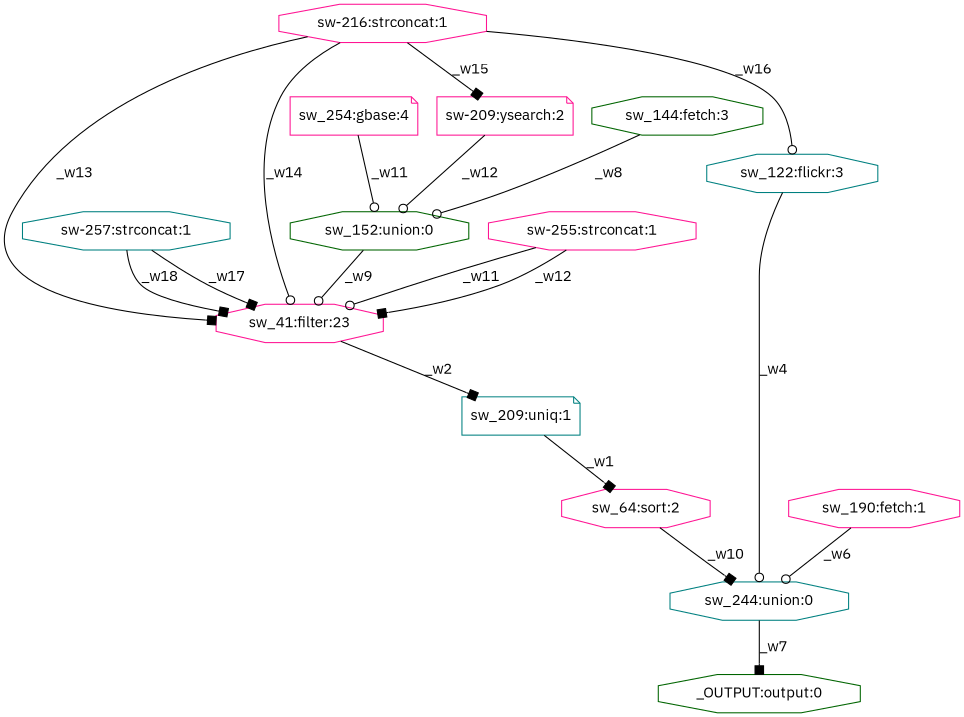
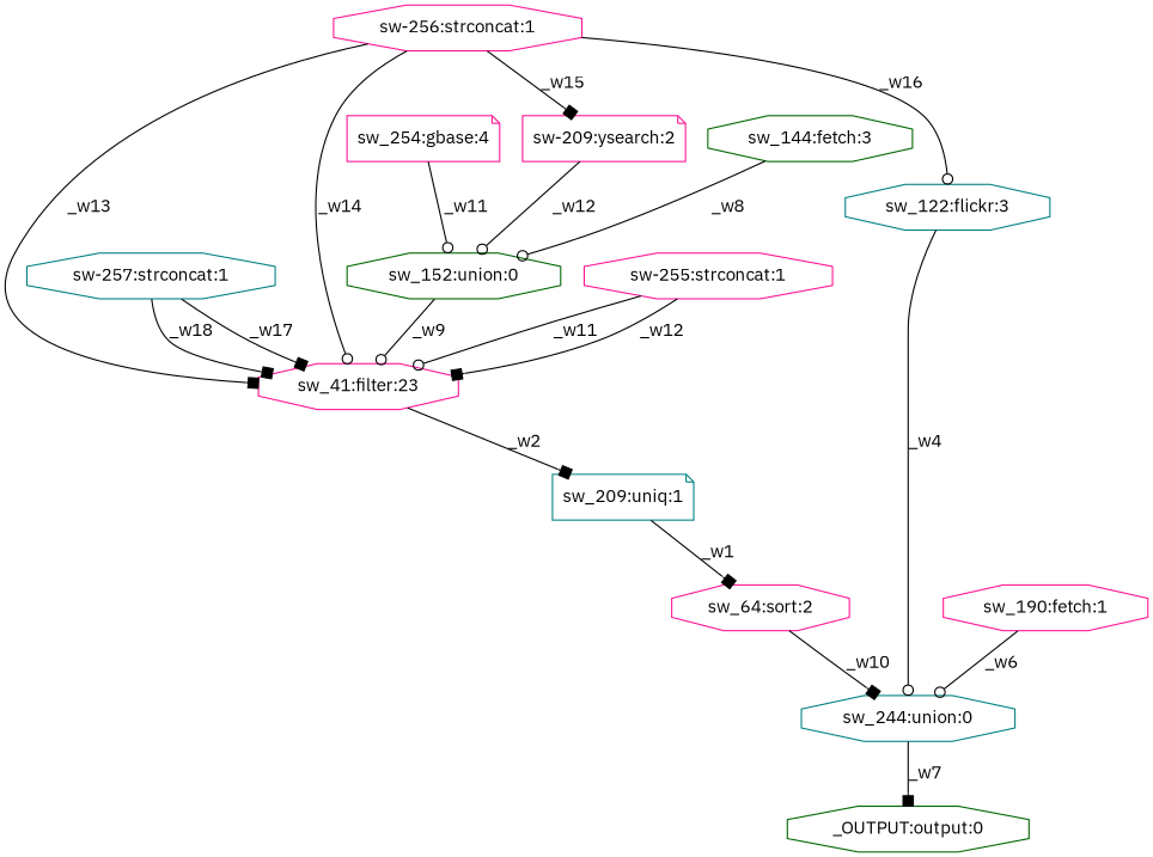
  digraph {
    fontname="IBM Plex Sans"
    node [color=deeppink fontname="IBM Plex Sans" shape=octagon]
    edge [arrowhead=box fontname="IBM Plex Sans"]
    n1 [color=teal label="sw-257:strconcat:1"]
    n2 [label="sw_41:filter:23"]
    n3 [color=teal label="sw_209:uniq:1" shape=note]
    n4 [color=darkgreen label="_OUTPUT:output:0"]
    n5 [label="sw-255:strconcat:1"]
    n6 [color=teal label="sw_244:union:0"]
-   n7 [label="sw-216:strconcat:1"]
+   n7 [label="sw-256:strconcat:1"]
    n8 [label="sw-209:ysearch:2" shape=note]
    n9 [color=teal label="sw_122:flickr:3"]
    n10 [color=darkgreen label="sw_152:union:0"]
    n11 [label="sw_64:sort:2"]
    n12 [label="sw_190:fetch:1"]
    n13 [color=darkgreen label="sw_144:fetch:3"]
    n14 [label="sw_254:gbase:4" shape=note]
    n1 -> n2 [label=_w17]
    n1 -> n2 [label=_w18]
    n2 -> n3 [label=_w2]
    n3 -> n11 [label=_w1]
    n5 -> n2 [arrowhead=odot label=_w11]
    n5 -> n2 [label=_w12]
    n6 -> n4 [label=_w7]
    n7 -> n2 [label=_w13]
    n7 -> n2 [arrowhead=odot label=_w14]
    n7 -> n8 [label=_w15]
    n7 -> n9 [arrowhead=odot label=_w16]
    n8 -> n10 [arrowhead=odot label=_w12]
    n9 -> n6 [arrowhead=odot label=_w4]
    n10 -> n2 [arrowhead=odot label=_w9]
    n11 -> n6 [label=_w10]
    n12 -> n6 [arrowhead=odot label=_w6]
    n13 -> n10 [arrowhead=odot label=_w8]
    n14 -> n10 [arrowhead=odot label=_w11]
  }
